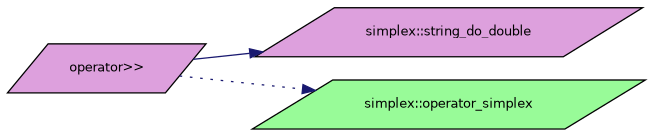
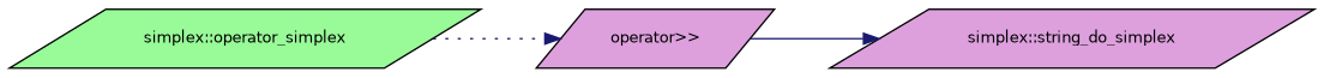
  digraph {
    rankdir=LR
    node [color=black fillcolor=plum fontname=Helvetica fontsize=10 shape=parallelogram style=filled]
    edge [color=midnightblue fontname=Helvetica fontsize=10 labelfontname=Helvetica labelfontsize=10]
    n1 [fontcolor=black height=0.2 label="operator\>\>" width=0.4]
-   n2 [height=0.2 label="simplex::string_do_double" width=0.4]
+   n2 [height=0.2 label="simplex::string_do_simplex" width=0.4]
    n3 [fillcolor=palegreen height=0.2 label="simplex::operator_simplex" width=0.4]
    n1 -> n2 [style=solid]
-   n1 -> n3 [style=dotted]
+   n3 -> n1 [style=dotted]
  }
